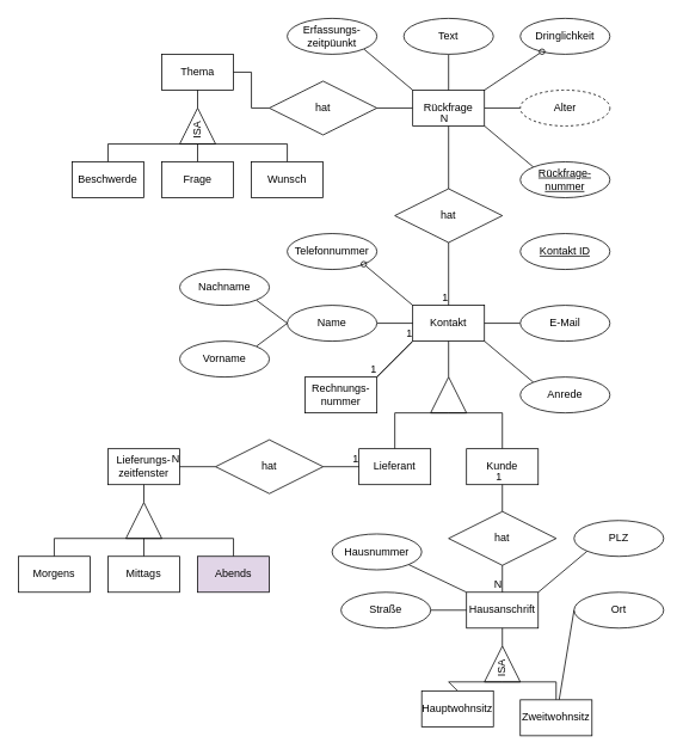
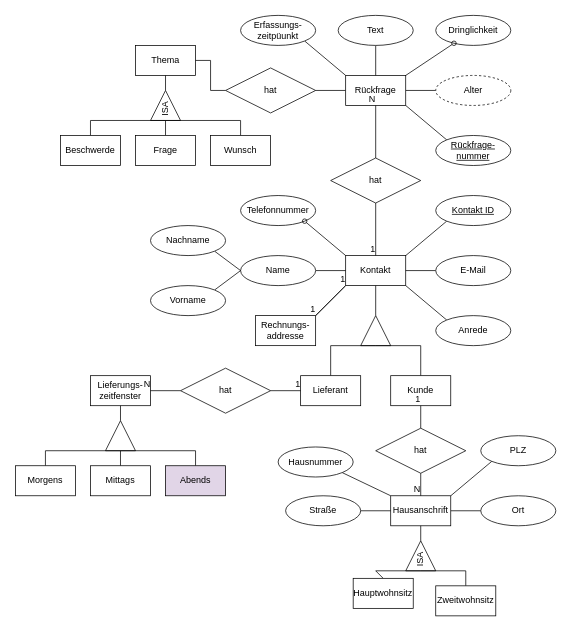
  <mxCell id="0" />
  <mxCell id="1" parent="0" />
  <mxCell id="2" style="rounded=0;orthogonalLoop=1;jettySize=auto;html=1;exitX=0;exitY=0;exitDx=0;exitDy=0;entryX=1;entryY=1;entryDx=0;entryDy=0;endArrow=none;endFill=0;" edge="1" parent="1" source="6" target="7"><mxGeometry relative="1" as="geometry" /></mxCell>
  <mxCell id="3" style="edgeStyle=none;rounded=0;orthogonalLoop=1;jettySize=auto;html=1;exitX=1;exitY=0.5;exitDx=0;exitDy=0;endArrow=none;endFill=0;" edge="1" parent="1" source="6" target="13"><mxGeometry relative="1" as="geometry" /></mxCell>
  <mxCell id="4" style="edgeStyle=none;rounded=0;orthogonalLoop=1;jettySize=auto;html=1;exitX=0;exitY=0.5;exitDx=0;exitDy=0;endArrow=none;endFill=0;" edge="1" parent="1" source="6" target="16"><mxGeometry relative="1" as="geometry" /></mxCell>
  <mxCell id="5" style="edgeStyle=none;rounded=0;orthogonalLoop=1;jettySize=auto;html=1;exitX=1;exitY=1;exitDx=0;exitDy=0;entryX=0;entryY=0;entryDx=0;entryDy=0;endArrow=none;endFill=0;" edge="1" parent="1" source="6" target="10"><mxGeometry relative="1" as="geometry" /></mxCell>
  <mxCell id="6" value="Rückfrage" style="whiteSpace=wrap;html=1;align=center;" vertex="1" parent="1"><mxGeometry x="460" y="100" width="80" height="40" as="geometry" /></mxCell>
  <mxCell id="7" value="Erfassungs-zeitpüunkt" style="ellipse;whiteSpace=wrap;html=1;align=center;" vertex="1" parent="1"><mxGeometry x="320" y="20" width="100" height="40" as="geometry" /></mxCell>
  <mxCell id="8" style="edgeStyle=none;rounded=0;orthogonalLoop=1;jettySize=auto;html=1;exitX=0.5;exitY=1;exitDx=0;exitDy=0;entryX=0.5;entryY=0;entryDx=0;entryDy=0;endArrow=none;endFill=0;" edge="1" parent="1" source="9" target="6"><mxGeometry relative="1" as="geometry" /></mxCell>
  <mxCell id="9" value="&lt;div&gt;Text&lt;/div&gt;" style="ellipse;whiteSpace=wrap;html=1;align=center;" vertex="1" parent="1"><mxGeometry x="450" y="20" width="100" height="40" as="geometry" /></mxCell>
  <mxCell id="10" value="Rückfrage-nummer" style="ellipse;whiteSpace=wrap;html=1;align=center;fontStyle=4;" vertex="1" parent="1"><mxGeometry x="580" y="180" width="100" height="40" as="geometry" /></mxCell>
  <mxCell id="11" value="Dringlichkeit" style="ellipse;whiteSpace=wrap;html=1;align=center;" vertex="1" parent="1"><mxGeometry x="580" y="20" width="100" height="40" as="geometry" /></mxCell>
  <mxCell id="12" style="edgeStyle=none;rounded=0;orthogonalLoop=1;jettySize=auto;html=1;exitX=1;exitY=0;exitDx=0;exitDy=0;endArrow=oval;endFill=0;" edge="1" parent="1" source="6" target="11"><mxGeometry relative="1" as="geometry" /></mxCell>
  <mxCell id="13" value="Alter" style="ellipse;whiteSpace=wrap;html=1;align=center;dashed=1;" vertex="1" parent="1"><mxGeometry x="580" y="100" width="100" height="40" as="geometry" /></mxCell>
  <mxCell id="14" value="Thema" style="whiteSpace=wrap;html=1;align=center;" vertex="1" parent="1"><mxGeometry x="180" y="60" width="80" height="40" as="geometry" /></mxCell>
  <mxCell id="15" style="edgeStyle=orthogonalEdgeStyle;rounded=0;orthogonalLoop=1;jettySize=auto;html=1;exitX=0;exitY=0.5;exitDx=0;exitDy=0;entryX=1;entryY=0.5;entryDx=0;entryDy=0;endArrow=none;endFill=0;" edge="1" parent="1" source="16" target="14"><mxGeometry relative="1" as="geometry" /></mxCell>
  <mxCell id="16" value="hat" style="shape=rhombus;perimeter=rhombusPerimeter;whiteSpace=wrap;html=1;align=center;" vertex="1" parent="1"><mxGeometry x="300" y="90" width="120" height="60" as="geometry" /></mxCell>
  <mxCell id="17" style="edgeStyle=none;rounded=0;orthogonalLoop=1;jettySize=auto;html=1;endArrow=none;endFill=0;" edge="1" parent="1" source="18" target="14"><mxGeometry relative="1" as="geometry" /></mxCell>
  <mxCell id="18" value="ISA &amp;nbsp;&amp;nbsp; " style="triangle;whiteSpace=wrap;html=1;rotation=-90;" vertex="1" parent="1"><mxGeometry x="200" y="120" width="40" height="40" as="geometry" /></mxCell>
  <mxCell id="19" style="edgeStyle=none;rounded=0;orthogonalLoop=1;jettySize=auto;html=1;exitX=0.5;exitY=0;exitDx=0;exitDy=0;entryX=0;entryY=0.5;entryDx=0;entryDy=0;sourcePerimeterSpacing=0;endArrow=none;endFill=0;endSize=6;targetPerimeterSpacing=0;strokeWidth=1;" edge="1" parent="1" source="20" target="18"><mxGeometry relative="1" as="geometry" /></mxCell>
  <mxCell id="20" value="Frage" style="whiteSpace=wrap;html=1;align=center;" vertex="1" parent="1"><mxGeometry x="180" y="180" width="80" height="40" as="geometry" /></mxCell>
  <mxCell id="21" style="edgeStyle=none;rounded=0;orthogonalLoop=1;jettySize=auto;html=1;exitX=0.5;exitY=0;exitDx=0;exitDy=0;sourcePerimeterSpacing=0;endArrow=none;endFill=0;endSize=6;targetPerimeterSpacing=0;strokeWidth=1;entryX=0;entryY=0.5;entryDx=0;entryDy=0;" edge="1" parent="1" source="22" target="18"><mxGeometry relative="1" as="geometry"><mxPoint x="240" y="160" as="targetPoint" /><Array as="points"><mxPoint x="320" y="160" /></Array></mxGeometry></mxCell>
  <mxCell id="22" value="Wunsch" style="whiteSpace=wrap;html=1;align=center;" vertex="1" parent="1"><mxGeometry x="280" y="180" width="80" height="40" as="geometry" /></mxCell>
+ <mxCell id="23" style="edgeStyle=none;rounded=0;orthogonalLoop=1;jettySize=auto;html=1;exitX=1;exitY=0;exitDx=0;exitDy=0;entryX=0;entryY=1;entryDx=0;entryDy=0;sourcePerimeterSpacing=0;endArrow=none;endFill=0;endSize=6;targetPerimeterSpacing=0;" edge="1" parent="1" source="24" target="30"><mxGeometry relative="1" as="geometry" /></mxCell>
  <mxCell id="24" value="Kontakt" style="whiteSpace=wrap;html=1;align=center;" vertex="1" parent="1"><mxGeometry x="460" y="340" width="80" height="40" as="geometry" /></mxCell>
  <mxCell id="25" value="hat" style="shape=rhombus;perimeter=rhombusPerimeter;whiteSpace=wrap;html=1;align=center;" vertex="1" parent="1"><mxGeometry x="440" y="210" width="120" height="60" as="geometry" /></mxCell>
  <mxCell id="26" value="" style="endArrow=none;html=1;rounded=0;entryX=0.5;entryY=1;entryDx=0;entryDy=0;exitX=0.5;exitY=0;exitDx=0;exitDy=0;verticalAlign=top;spacing=2;endSize=6;sourcePerimeterSpacing=0;targetPerimeterSpacing=0;labelPosition=left;verticalLabelPosition=bottom;align=right;" edge="1" parent="1" source="25" target="6"><mxGeometry relative="1" as="geometry"><mxPoint x="280" y="280" as="sourcePoint" /><mxPoint x="440" y="280" as="targetPoint" /></mxGeometry></mxCell>
  <mxCell id="27" value="N" style="resizable=0;html=1;align=right;verticalAlign=bottom;" connectable="0" vertex="1" parent="26"><mxGeometry x="1" relative="1" as="geometry" /></mxCell>
  <mxCell id="28" value="" style="endArrow=none;html=1;rounded=0;exitX=0.5;exitY=1;exitDx=0;exitDy=0;entryX=0.5;entryY=0;entryDx=0;entryDy=0;" edge="1" parent="1" source="25" target="24"><mxGeometry relative="1" as="geometry"><mxPoint x="280" y="280" as="sourcePoint" /><mxPoint x="440" y="280" as="targetPoint" /></mxGeometry></mxCell>
  <mxCell id="29" value="1" style="resizable=0;html=1;align=right;verticalAlign=bottom;" connectable="0" vertex="1" parent="28"><mxGeometry x="1" relative="1" as="geometry" /></mxCell>
  <mxCell id="30" value="Kontakt ID" style="ellipse;whiteSpace=wrap;html=1;align=center;fontStyle=4;" vertex="1" parent="1"><mxGeometry x="580" y="260" width="100" height="40" as="geometry" /></mxCell>
  <mxCell id="31" style="edgeStyle=none;rounded=0;orthogonalLoop=1;jettySize=auto;html=1;exitX=0;exitY=0.5;exitDx=0;exitDy=0;entryX=1;entryY=0.5;entryDx=0;entryDy=0;sourcePerimeterSpacing=0;endArrow=none;endFill=0;endSize=6;targetPerimeterSpacing=0;" edge="1" parent="1" source="32" target="24"><mxGeometry relative="1" as="geometry" /></mxCell>
  <mxCell id="32" value="E-Mail" style="ellipse;whiteSpace=wrap;html=1;align=center;" vertex="1" parent="1"><mxGeometry x="580" y="340" width="100" height="40" as="geometry" /></mxCell>
  <mxCell id="33" style="edgeStyle=none;rounded=0;orthogonalLoop=1;jettySize=auto;html=1;exitX=0;exitY=0;exitDx=0;exitDy=0;entryX=1;entryY=1;entryDx=0;entryDy=0;sourcePerimeterSpacing=0;endArrow=none;endFill=0;endSize=6;targetPerimeterSpacing=0;" edge="1" parent="1" source="34" target="24"><mxGeometry relative="1" as="geometry" /></mxCell>
  <mxCell id="34" value="Anrede" style="ellipse;whiteSpace=wrap;html=1;align=center;" vertex="1" parent="1"><mxGeometry x="580" y="420" width="100" height="40" as="geometry" /></mxCell>
  <mxCell id="35" style="edgeStyle=none;rounded=0;orthogonalLoop=1;jettySize=auto;html=1;exitX=1;exitY=0.5;exitDx=0;exitDy=0;sourcePerimeterSpacing=0;endArrow=none;endFill=0;endSize=6;targetPerimeterSpacing=0;entryX=0;entryY=0.5;entryDx=0;entryDy=0;" edge="1" parent="1" source="36" target="24"><mxGeometry relative="1" as="geometry" /></mxCell>
  <mxCell id="36" value="Name" style="ellipse;whiteSpace=wrap;html=1;align=center;" vertex="1" parent="1"><mxGeometry x="320" y="340" width="100" height="40" as="geometry" /></mxCell>
  <mxCell id="37" style="edgeStyle=none;rounded=0;orthogonalLoop=1;jettySize=auto;html=1;exitX=1;exitY=1;exitDx=0;exitDy=0;sourcePerimeterSpacing=0;endArrow=none;endFill=0;endSize=6;targetPerimeterSpacing=0;" edge="1" parent="1" source="38"><mxGeometry relative="1" as="geometry"><mxPoint x="320" y="360" as="targetPoint" /></mxGeometry></mxCell>
  <mxCell id="38" value="Nachname" style="ellipse;whiteSpace=wrap;html=1;align=center;" vertex="1" parent="1"><mxGeometry x="200" y="300" width="100" height="40" as="geometry" /></mxCell>
  <mxCell id="39" style="edgeStyle=none;rounded=0;orthogonalLoop=1;jettySize=auto;html=1;exitX=1;exitY=0;exitDx=0;exitDy=0;entryX=0;entryY=0.5;entryDx=0;entryDy=0;sourcePerimeterSpacing=0;endArrow=none;endFill=0;endSize=6;targetPerimeterSpacing=0;" edge="1" parent="1" source="40" target="36"><mxGeometry relative="1" as="geometry" /></mxCell>
  <mxCell id="40" value="Vorname" style="ellipse;whiteSpace=wrap;html=1;align=center;" vertex="1" parent="1"><mxGeometry x="200" y="380" width="100" height="40" as="geometry" /></mxCell>
  <mxCell id="41" style="edgeStyle=none;rounded=0;orthogonalLoop=1;jettySize=auto;html=1;exitX=0.5;exitY=0;exitDx=0;exitDy=0;sourcePerimeterSpacing=0;endArrow=none;endFill=0;endSize=6;targetPerimeterSpacing=0;" edge="1" parent="1" source="38" target="38"><mxGeometry relative="1" as="geometry" /></mxCell>
  <mxCell id="42" value="Telefonnummer" style="ellipse;whiteSpace=wrap;html=1;align=center;" vertex="1" parent="1"><mxGeometry x="320" y="260" width="100" height="40" as="geometry" /></mxCell>
  <mxCell id="43" style="edgeStyle=none;rounded=0;orthogonalLoop=1;jettySize=auto;html=1;exitX=0;exitY=0;exitDx=0;exitDy=0;entryX=1;entryY=1;entryDx=0;entryDy=0;sourcePerimeterSpacing=0;endArrow=oval;endFill=0;endSize=6;targetPerimeterSpacing=0;strokeWidth=1;" edge="1" parent="1" source="24" target="42"><mxGeometry relative="1" as="geometry" /></mxCell>
  <mxCell id="44" style="edgeStyle=none;rounded=0;orthogonalLoop=1;jettySize=auto;html=1;entryX=0.5;entryY=1;entryDx=0;entryDy=0;sourcePerimeterSpacing=0;endArrow=none;endFill=0;endSize=6;targetPerimeterSpacing=0;strokeWidth=1;" edge="1" parent="1" source="45" target="24"><mxGeometry relative="1" as="geometry" /></mxCell>
  <mxCell id="45" value="" style="triangle;whiteSpace=wrap;html=1;rotation=-90;" vertex="1" parent="1"><mxGeometry x="480" y="420" width="40" height="40" as="geometry" /></mxCell>
  <mxCell id="46" style="edgeStyle=none;rounded=0;orthogonalLoop=1;jettySize=auto;html=1;exitX=0.5;exitY=0;exitDx=0;exitDy=0;entryX=0;entryY=0.5;entryDx=0;entryDy=0;sourcePerimeterSpacing=0;endArrow=none;endFill=0;endSize=6;targetPerimeterSpacing=0;strokeWidth=1;" edge="1" parent="1" source="47" target="45"><mxGeometry relative="1" as="geometry"><Array as="points"><mxPoint x="440" y="460" /></Array></mxGeometry></mxCell>
  <mxCell id="47" value="Lieferant" style="whiteSpace=wrap;html=1;align=center;" vertex="1" parent="1"><mxGeometry x="400" y="500" width="80" height="40" as="geometry" /></mxCell>
  <mxCell id="48" style="edgeStyle=none;rounded=0;orthogonalLoop=1;jettySize=auto;html=1;exitX=0.5;exitY=0;exitDx=0;exitDy=0;entryX=0;entryY=0.5;entryDx=0;entryDy=0;sourcePerimeterSpacing=0;endArrow=none;endFill=0;endSize=6;targetPerimeterSpacing=0;strokeWidth=1;" edge="1" parent="1" source="49" target="45"><mxGeometry relative="1" as="geometry"><Array as="points"><mxPoint x="560" y="460" /></Array></mxGeometry></mxCell>
  <mxCell id="49" value="Kunde" style="whiteSpace=wrap;html=1;align=center;" vertex="1" parent="1"><mxGeometry x="520" y="500" width="80" height="40" as="geometry" /></mxCell>
  <mxCell id="50" style="edgeStyle=none;rounded=0;orthogonalLoop=1;jettySize=auto;html=1;exitX=0.5;exitY=0;exitDx=0;exitDy=0;sourcePerimeterSpacing=0;endArrow=none;endFill=0;endSize=6;targetPerimeterSpacing=0;strokeWidth=1;entryX=0;entryY=0.5;entryDx=0;entryDy=0;" edge="1" parent="1" source="51" target="18"><mxGeometry relative="1" as="geometry"><mxPoint x="202" y="160" as="targetPoint" /><Array as="points"><mxPoint x="120" y="160" /></Array></mxGeometry></mxCell>
  <mxCell id="51" value="Beschwerde" style="whiteSpace=wrap;html=1;align=center;" vertex="1" parent="1"><mxGeometry x="80" y="180" width="80" height="40" as="geometry" /></mxCell>
  <mxCell id="52" value="Lieferungs-zeitfenster" style="whiteSpace=wrap;html=1;align=center;" vertex="1" parent="1"><mxGeometry x="120" y="500" width="80" height="40" as="geometry" /></mxCell>
  <mxCell id="53" style="edgeStyle=none;rounded=0;orthogonalLoop=1;jettySize=auto;html=1;sourcePerimeterSpacing=0;endArrow=none;endFill=0;endSize=6;targetPerimeterSpacing=0;strokeWidth=1;" edge="1" parent="1" source="54" target="52"><mxGeometry relative="1" as="geometry" /></mxCell>
  <mxCell id="54" value="" style="triangle;whiteSpace=wrap;html=1;rotation=-90;" vertex="1" parent="1"><mxGeometry x="140" y="560" width="40" height="40" as="geometry" /></mxCell>
  <mxCell id="55" value="" style="endArrow=none;html=1;rounded=0;strokeWidth=1;entryX=1;entryY=0.5;entryDx=0;entryDy=0;exitX=0;exitY=0.5;exitDx=0;exitDy=0;" edge="1" parent="1" source="70" target="52"><mxGeometry relative="1" as="geometry"><mxPoint x="300" y="520" as="sourcePoint" /><mxPoint x="340" y="420" as="targetPoint" /></mxGeometry></mxCell>
  <mxCell id="56" value="N" style="resizable=0;html=1;align=right;verticalAlign=bottom;" connectable="0" vertex="1" parent="55"><mxGeometry x="1" relative="1" as="geometry" /></mxCell>
  <mxCell id="57" style="edgeStyle=none;rounded=0;orthogonalLoop=1;jettySize=auto;html=1;exitX=0.5;exitY=0;exitDx=0;exitDy=0;sourcePerimeterSpacing=0;endArrow=none;endFill=0;endSize=6;targetPerimeterSpacing=0;strokeWidth=1;" edge="1" parent="1" source="58"><mxGeometry relative="1" as="geometry"><mxPoint x="160" y="600" as="targetPoint" /><Array as="points"><mxPoint x="60" y="600" /></Array></mxGeometry></mxCell>
  <mxCell id="58" value="Morgens" style="whiteSpace=wrap;html=1;align=center;" vertex="1" parent="1"><mxGeometry x="20" y="620" width="80" height="40" as="geometry" /></mxCell>
  <mxCell id="59" style="edgeStyle=none;rounded=0;orthogonalLoop=1;jettySize=auto;html=1;exitX=0.5;exitY=0;exitDx=0;exitDy=0;entryX=0;entryY=0.5;entryDx=0;entryDy=0;sourcePerimeterSpacing=0;endArrow=none;endFill=0;endSize=6;targetPerimeterSpacing=0;strokeWidth=1;" edge="1" parent="1" source="60" target="54"><mxGeometry relative="1" as="geometry" /></mxCell>
  <mxCell id="60" value="Mittags" style="whiteSpace=wrap;html=1;align=center;" vertex="1" parent="1"><mxGeometry x="120" y="620" width="80" height="40" as="geometry" /></mxCell>
  <mxCell id="61" style="edgeStyle=none;rounded=0;orthogonalLoop=1;jettySize=auto;html=1;exitX=0.5;exitY=0;exitDx=0;exitDy=0;sourcePerimeterSpacing=0;endArrow=none;endFill=0;endSize=6;targetPerimeterSpacing=0;strokeWidth=1;" edge="1" parent="1" source="62"><mxGeometry relative="1" as="geometry"><mxPoint x="160" y="600" as="targetPoint" /><Array as="points"><mxPoint x="260" y="600" /></Array></mxGeometry></mxCell>
  <mxCell id="62" value="Abends" style="whiteSpace=wrap;html=1;align=center;fillColor=#e1d5e7;" vertex="1" parent="1"><mxGeometry x="220" y="620" width="80" height="40" as="geometry" /></mxCell>
- <mxCell id="63" style="edgeStyle=none;rounded=0;orthogonalLoop=1;jettySize=auto;html=1;exitX=0;exitY=0.5;exitDx=0;exitDy=0;sourcePerimeterSpacing=0;endArrow=none;endFill=0;endSize=6;targetPerimeterSpacing=0;strokeWidth=1;" edge="1" parent="1" source="64" target="85"><mxGeometry relative="1" as="geometry" /></mxCell>
+ <mxCell id="63" style="edgeStyle=none;rounded=0;orthogonalLoop=1;jettySize=auto;html=1;exitX=0;exitY=0.5;exitDx=0;exitDy=0;entryX=1;entryY=0.5;entryDx=0;entryDy=0;sourcePerimeterSpacing=0;endArrow=none;endFill=0;endSize=6;targetPerimeterSpacing=0;strokeWidth=1;" edge="1" parent="1" source="64" target="69"><mxGeometry relative="1" as="geometry" /></mxCell>
  <mxCell id="64" value="Ort" style="ellipse;whiteSpace=wrap;html=1;align=center;" vertex="1" parent="1"><mxGeometry x="640" y="660" width="100" height="40" as="geometry" /></mxCell>
  <mxCell id="65" style="edgeStyle=none;rounded=0;orthogonalLoop=1;jettySize=auto;html=1;exitX=0;exitY=1;exitDx=0;exitDy=0;entryX=1;entryY=0;entryDx=0;entryDy=0;sourcePerimeterSpacing=0;endArrow=none;endFill=0;endSize=6;targetPerimeterSpacing=0;strokeWidth=1;" edge="1" parent="1" source="66" target="69"><mxGeometry relative="1" as="geometry" /></mxCell>
  <mxCell id="66" value="PLZ" style="ellipse;whiteSpace=wrap;html=1;align=center;" vertex="1" parent="1"><mxGeometry x="640" y="580" width="100" height="40" as="geometry" /></mxCell>
  <mxCell id="67" style="edgeStyle=none;rounded=0;orthogonalLoop=1;jettySize=auto;html=1;exitX=1;exitY=1;exitDx=0;exitDy=0;entryX=0;entryY=0;entryDx=0;entryDy=0;sourcePerimeterSpacing=0;endArrow=none;endFill=0;endSize=6;targetPerimeterSpacing=0;strokeWidth=1;" edge="1" parent="1" source="68" target="69"><mxGeometry relative="1" as="geometry" /></mxCell>
  <mxCell id="68" value="Hausnummer" style="ellipse;whiteSpace=wrap;html=1;align=center;" vertex="1" parent="1"><mxGeometry x="370" y="595" width="100" height="40" as="geometry" /></mxCell>
  <mxCell id="69" value="Hausanschrift" style="whiteSpace=wrap;html=1;align=center;" vertex="1" parent="1"><mxGeometry x="520" y="660" width="80" height="40" as="geometry" /></mxCell>
  <mxCell id="70" value="hat" style="shape=rhombus;perimeter=rhombusPerimeter;whiteSpace=wrap;html=1;align=center;" vertex="1" parent="1"><mxGeometry x="240" y="490" width="120" height="60" as="geometry" /></mxCell>
  <mxCell id="71" value="" style="endArrow=none;html=1;rounded=0;strokeWidth=1;entryX=0;entryY=0.5;entryDx=0;entryDy=0;exitX=1;exitY=0.5;exitDx=0;exitDy=0;" edge="1" parent="1" source="70" target="47"><mxGeometry relative="1" as="geometry"><mxPoint x="280" y="430" as="sourcePoint" /><mxPoint x="440" y="430" as="targetPoint" /></mxGeometry></mxCell>
  <mxCell id="72" value="1" style="resizable=0;html=1;align=right;verticalAlign=bottom;" connectable="0" vertex="1" parent="71"><mxGeometry x="1" relative="1" as="geometry" /></mxCell>
  <mxCell id="73" value="hat" style="shape=rhombus;perimeter=rhombusPerimeter;whiteSpace=wrap;html=1;align=center;" vertex="1" parent="1"><mxGeometry x="500" y="570" width="120" height="60" as="geometry" /></mxCell>
  <mxCell id="74" value="" style="endArrow=none;html=1;rounded=0;strokeWidth=1;exitX=0.5;exitY=0;exitDx=0;exitDy=0;entryX=0.5;entryY=1;entryDx=0;entryDy=0;" edge="1" parent="1" source="73" target="49"><mxGeometry relative="1" as="geometry"><mxPoint x="280" y="540" as="sourcePoint" /><mxPoint x="440" y="540" as="targetPoint" /></mxGeometry></mxCell>
  <mxCell id="75" value="1" style="resizable=0;html=1;align=right;verticalAlign=bottom;" connectable="0" vertex="1" parent="74"><mxGeometry x="1" relative="1" as="geometry" /></mxCell>
  <mxCell id="76" value="" style="endArrow=none;html=1;rounded=0;strokeWidth=1;entryX=0.5;entryY=0;entryDx=0;entryDy=0;exitX=0.5;exitY=1;exitDx=0;exitDy=0;" edge="1" parent="1" source="73" target="69"><mxGeometry relative="1" as="geometry"><mxPoint x="280" y="540" as="sourcePoint" /><mxPoint x="440" y="540" as="targetPoint" /></mxGeometry></mxCell>
  <mxCell id="77" value="N" style="resizable=0;html=1;align=right;verticalAlign=bottom;" connectable="0" vertex="1" parent="76"><mxGeometry x="1" relative="1" as="geometry" /></mxCell>
  <mxCell id="78" style="edgeStyle=none;rounded=0;orthogonalLoop=1;jettySize=auto;html=1;exitX=1;exitY=0.5;exitDx=0;exitDy=0;entryX=0;entryY=0.5;entryDx=0;entryDy=0;sourcePerimeterSpacing=0;endArrow=none;endFill=0;endSize=6;targetPerimeterSpacing=0;strokeWidth=1;" edge="1" parent="1" source="79" target="69"><mxGeometry relative="1" as="geometry" /></mxCell>
  <mxCell id="79" value="Straße" style="ellipse;whiteSpace=wrap;html=1;align=center;" vertex="1" parent="1"><mxGeometry x="380" y="660" width="100" height="40" as="geometry" /></mxCell>
  <mxCell id="80" style="edgeStyle=none;rounded=0;orthogonalLoop=1;jettySize=auto;html=1;sourcePerimeterSpacing=0;endArrow=none;endFill=0;endSize=6;targetPerimeterSpacing=0;strokeWidth=1;" edge="1" parent="1" source="81" target="69"><mxGeometry relative="1" as="geometry" /></mxCell>
  <mxCell id="81" value="ISA &amp;nbsp;&amp;nbsp; " style="triangle;whiteSpace=wrap;html=1;rotation=-90;" vertex="1" parent="1"><mxGeometry x="540" y="720" width="40" height="40" as="geometry" /></mxCell>
  <mxCell id="82" style="edgeStyle=none;rounded=0;orthogonalLoop=1;jettySize=auto;html=1;exitX=0.5;exitY=0;exitDx=0;exitDy=0;entryX=0;entryY=0.5;entryDx=0;entryDy=0;sourcePerimeterSpacing=0;endArrow=none;endFill=0;endSize=6;targetPerimeterSpacing=0;strokeWidth=1;" edge="1" parent="1" source="83" target="81"><mxGeometry relative="1" as="geometry"><Array as="points"><mxPoint x="500" y="760" /></Array></mxGeometry></mxCell>
  <mxCell id="83" value="Hauptwohnsitz" style="whiteSpace=wrap;html=1;align=center;" vertex="1" parent="1"><mxGeometry x="470" y="770" width="80" height="40" as="geometry" /></mxCell>
  <mxCell id="84" style="edgeStyle=none;rounded=0;orthogonalLoop=1;jettySize=auto;html=1;exitX=0.5;exitY=0;exitDx=0;exitDy=0;sourcePerimeterSpacing=0;endArrow=none;endFill=0;endSize=6;targetPerimeterSpacing=0;strokeWidth=1;entryX=0;entryY=0.5;entryDx=0;entryDy=0;" edge="1" parent="1" source="85" target="81"><mxGeometry relative="1" as="geometry"><mxPoint x="560" y="780" as="targetPoint" /><Array as="points"><mxPoint x="620" y="760" /></Array></mxGeometry></mxCell>
  <mxCell id="85" value="Zweitwohnsitz" style="whiteSpace=wrap;html=1;align=center;" vertex="1" parent="1"><mxGeometry x="580" y="780" width="80" height="40" as="geometry" /></mxCell>
  <mxCell id="86" value="" style="endArrow=none;html=1;rounded=0;strokeWidth=1;entryX=0;entryY=1;entryDx=0;entryDy=0;exitX=1;exitY=0;exitDx=0;exitDy=0;" edge="1" parent="1" source="90" target="24"><mxGeometry relative="1" as="geometry"><mxPoint x="405.355" y="425.858" as="sourcePoint" /><mxPoint x="450" y="480" as="targetPoint" /></mxGeometry></mxCell>
  <mxCell id="87" value="1" style="resizable=0;html=1;align=right;verticalAlign=bottom;" connectable="0" vertex="1" parent="86"><mxGeometry x="1" relative="1" as="geometry" /></mxCell>
  <mxCell id="88" value="" style="endArrow=none;html=1;rounded=0;strokeWidth=1;exitX=0;exitY=1;exitDx=0;exitDy=0;entryX=1;entryY=0;entryDx=0;entryDy=0;" edge="1" parent="1" source="24" target="90"><mxGeometry relative="1" as="geometry"><mxPoint x="290" y="480" as="sourcePoint" /><mxPoint x="405.355" y="425.858" as="targetPoint" /></mxGeometry></mxCell>
  <mxCell id="89" value="1" style="resizable=0;html=1;align=right;verticalAlign=bottom;" connectable="0" vertex="1" parent="88"><mxGeometry x="1" relative="1" as="geometry" /></mxCell>
- <mxCell id="90" value="Rechnungs-nummer" style="whiteSpace=wrap;html=1;align=center;" vertex="1" parent="1"><mxGeometry x="340" y="420" width="80" height="40" as="geometry" /></mxCell>
+ <mxCell id="90" value="Rechnungs-addresse" style="whiteSpace=wrap;html=1;align=center;" vertex="1" parent="1"><mxGeometry x="340" y="420" width="80" height="40" as="geometry" /></mxCell>
